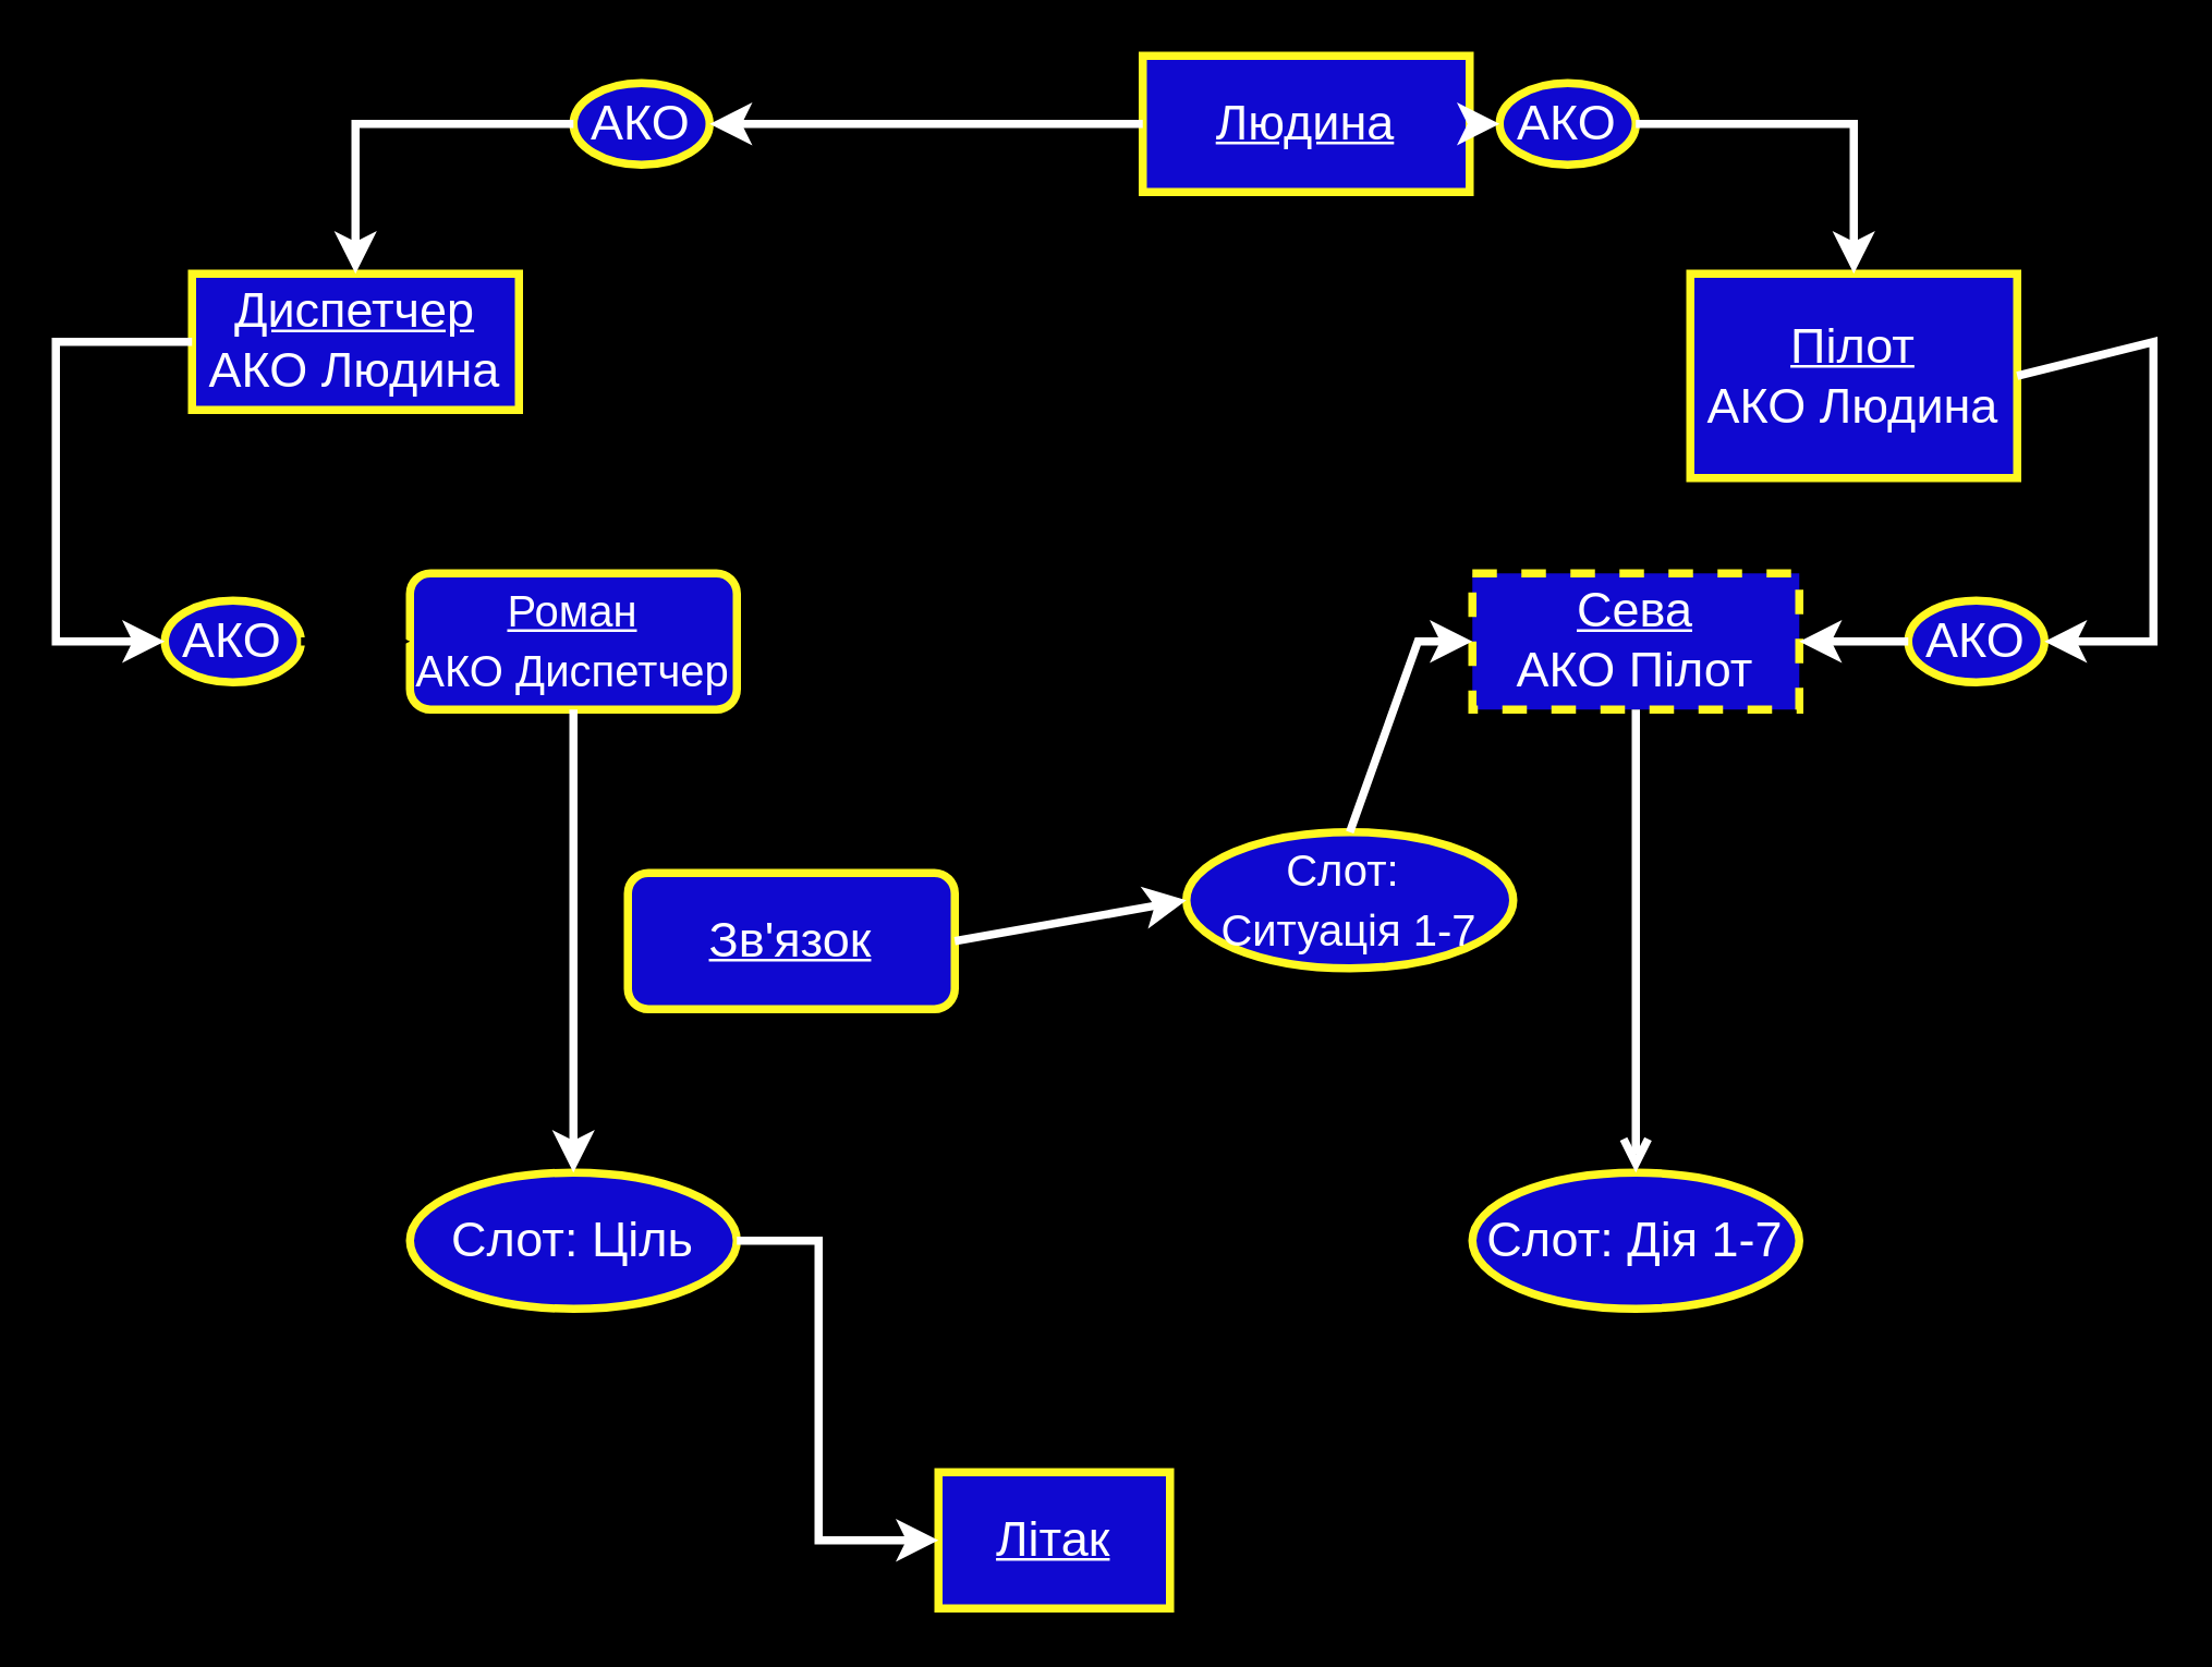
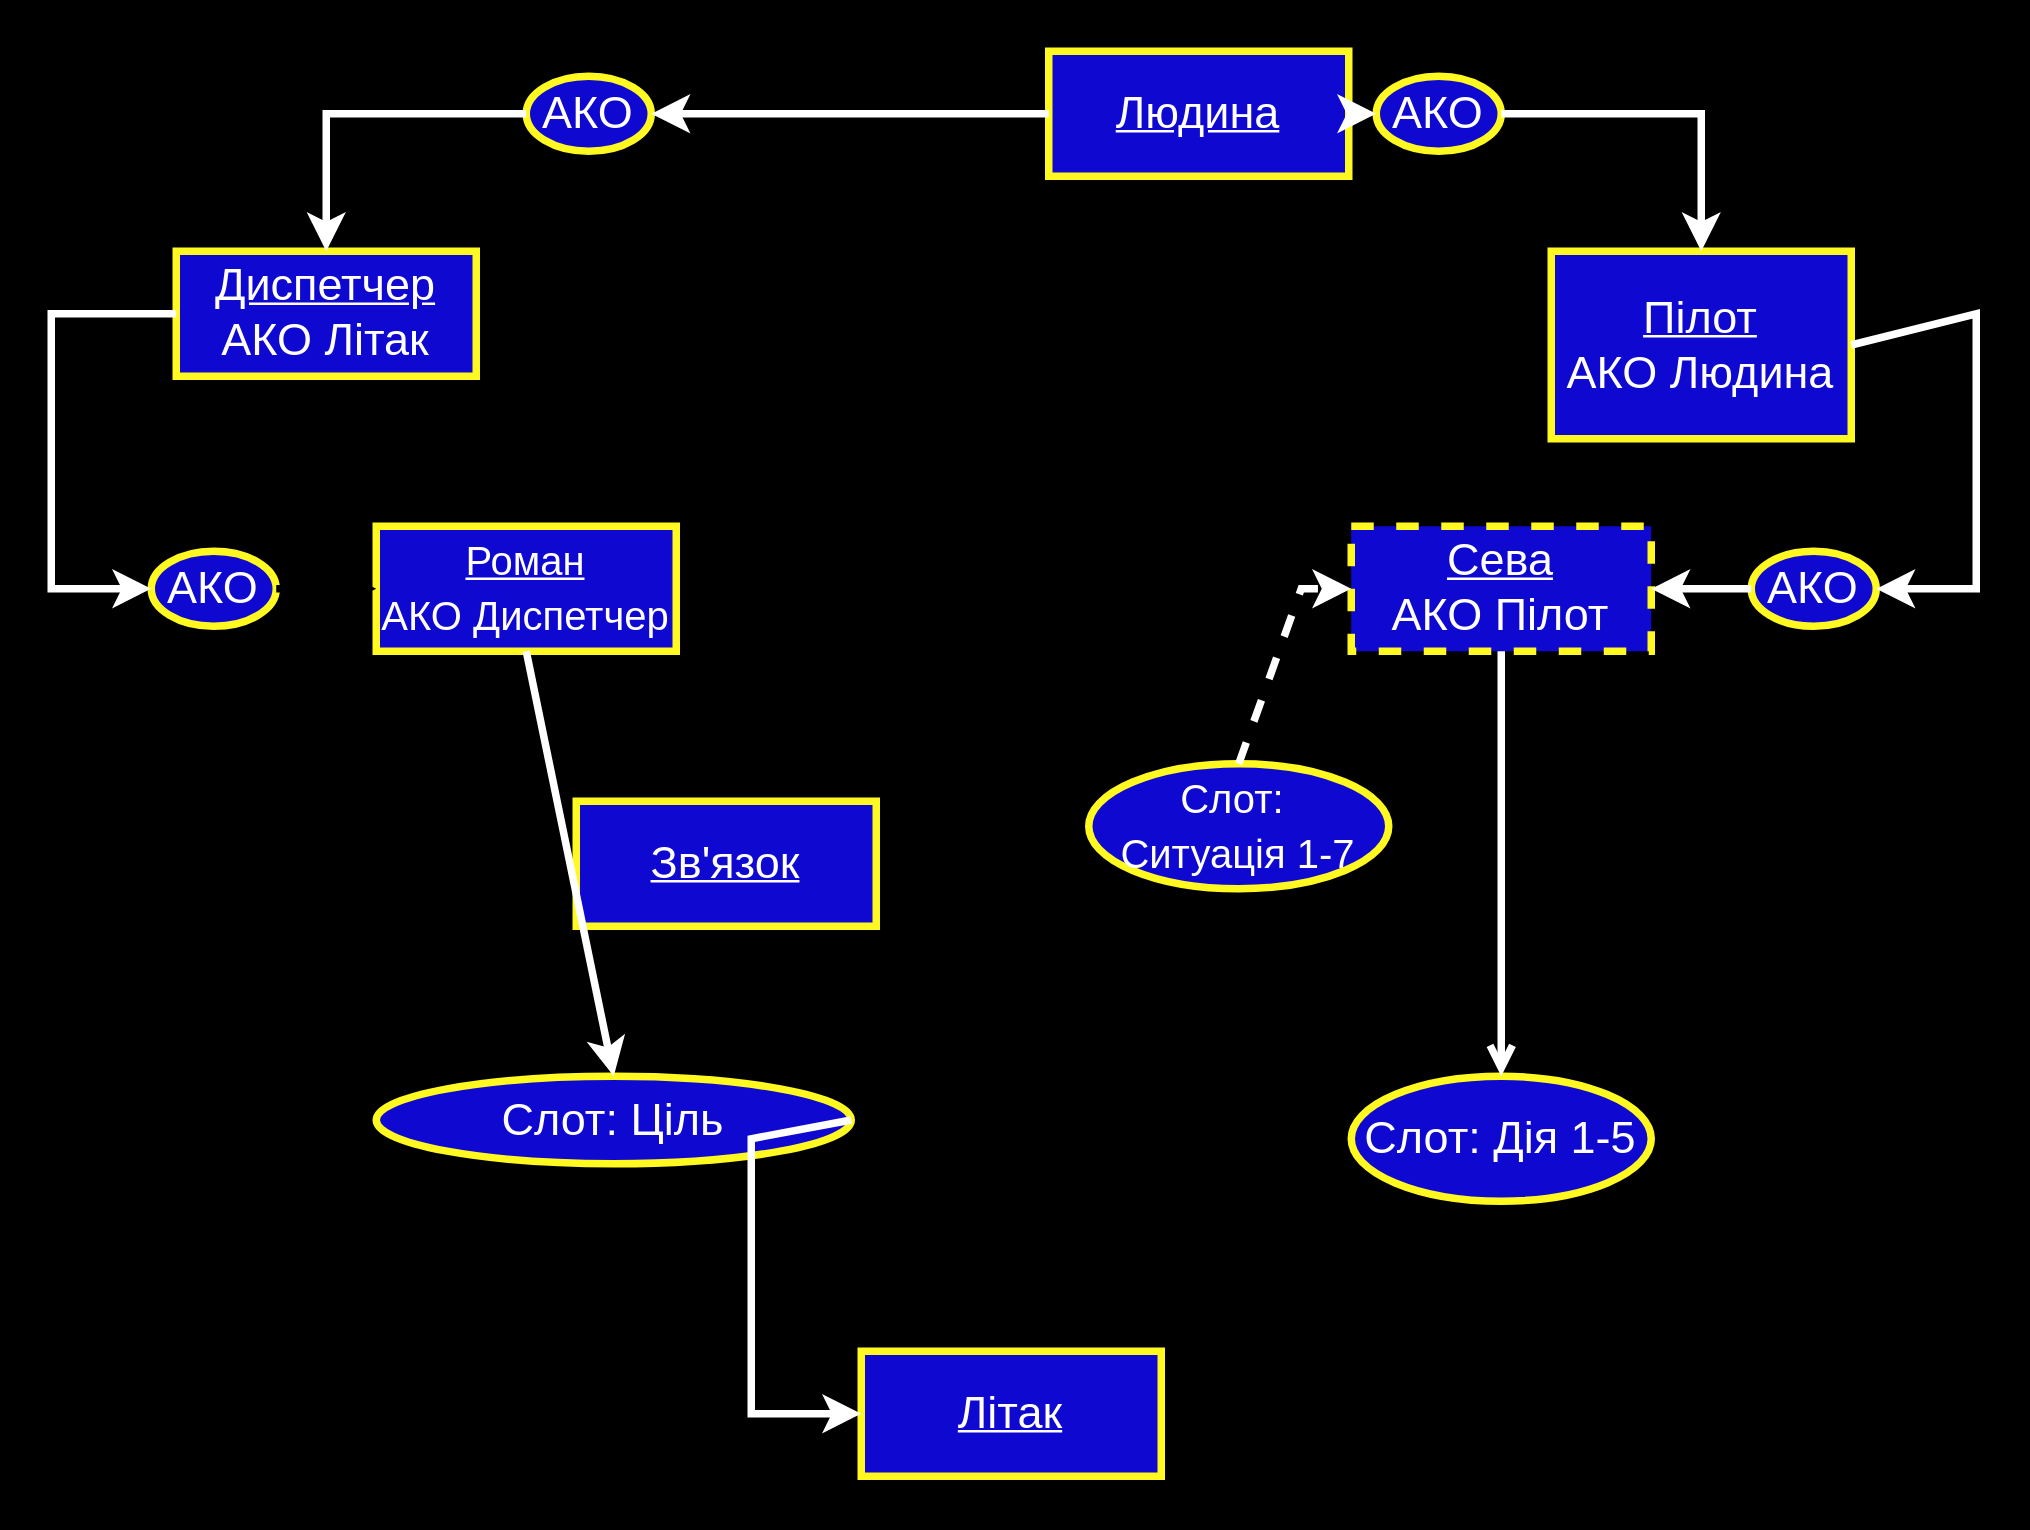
  <mxCell id="0" />
  <mxCell id="1" parent="0" />
  <mxCell id="2" value="&lt;u&gt;Людина&lt;/u&gt;" style="rounded=0;whiteSpace=wrap;html=1;strokeColor=#FFF821;strokeWidth=3;fillColor=#0F08D0;fontColor=#FFFFFF;fontSize=18;" vertex="1" parent="1"><mxGeometry x="419" y="20" width="120" height="50" as="geometry" /></mxCell>
  <mxCell id="3" value="АКО" style="ellipse;whiteSpace=wrap;html=1;strokeColor=#FFF821;strokeWidth=3;fillColor=#0F08D0;fontColor=#FFFFFF;fontSize=18;" vertex="1" parent="1"><mxGeometry x="210" y="30" width="50" height="30" as="geometry" /></mxCell>
- <mxCell id="4" value="&lt;u&gt;Диспетчер&lt;/u&gt;&lt;br&gt;АКО Людина" style="rounded=0;whiteSpace=wrap;html=1;strokeColor=#FFF821;strokeWidth=3;fillColor=#0F08D0;fontColor=#FFFFFF;fontSize=18;" vertex="1" parent="1"><mxGeometry x="70" y="100" width="120" height="50" as="geometry" /></mxCell>
+ <mxCell id="4" value="&lt;u&gt;Диспетчер&lt;/u&gt;&lt;br&gt;АКО Літак" style="rounded=0;whiteSpace=wrap;html=1;strokeColor=#FFF821;strokeWidth=3;fillColor=#0F08D0;fontColor=#FFFFFF;fontSize=18;" vertex="1" parent="1"><mxGeometry x="70" y="100" width="120" height="50" as="geometry" /></mxCell>
  <mxCell id="5" value="АКО" style="ellipse;whiteSpace=wrap;html=1;strokeColor=#FFF821;strokeWidth=3;fillColor=#0F08D0;fontColor=#FFFFFF;fontSize=18;" vertex="1" parent="1"><mxGeometry x="550" y="30" width="50" height="30" as="geometry" /></mxCell>
  <mxCell id="6" value="&lt;u&gt;Пілот&lt;/u&gt;&lt;br&gt;АКО Людина" style="rounded=0;whiteSpace=wrap;html=1;strokeColor=#FFF821;strokeWidth=3;fillColor=#0F08D0;fontColor=#FFFFFF;fontSize=18;" vertex="1" parent="1"><mxGeometry x="620" y="100" width="120" height="75" as="geometry" /></mxCell>
- <mxCell id="7" value="&lt;u&gt;Літак&lt;/u&gt;" style="rounded=0;whiteSpace=wrap;html=1;strokeColor=#FFF821;strokeWidth=3;fillColor=#0F08D0;fontColor=#FFFFFF;fontSize=18;" vertex="1" parent="1"><mxGeometry x="344" y="540" width="85" height="50" as="geometry" /></mxCell>
- <mxCell id="8" value="&lt;font style=&quot;font-size: 16px&quot;&gt;&lt;u&gt;Роман&lt;/u&gt;&lt;br&gt;АКО Диспетчер&lt;/font&gt;" style="whiteSpace=wrap;html=1;strokeColor=#FFF821;strokeWidth=3;fillColor=#0F08D0;fontColor=#FFFFFF;fontSize=18;rounded=1;" vertex="1" parent="1"><mxGeometry x="150" y="210" width="120" height="50" as="geometry" /></mxCell>
- <mxCell id="9" value="&lt;u&gt;Зв'язок&lt;/u&gt;" style="whiteSpace=wrap;html=1;strokeColor=#FFF821;strokeWidth=3;fillColor=#0F08D0;fontColor=#FFFFFF;fontSize=18;rounded=1;" vertex="1" parent="1"><mxGeometry x="230" y="320" width="120" height="50" as="geometry" /></mxCell>
+ <mxCell id="7" value="&lt;u&gt;Літак&lt;/u&gt;" style="rounded=0;whiteSpace=wrap;html=1;strokeColor=#FFF821;strokeWidth=3;fillColor=#0F08D0;fontColor=#FFFFFF;fontSize=18;" vertex="1" parent="1"><mxGeometry x="344" y="540" width="120" height="50" as="geometry" /></mxCell>
+ <mxCell id="8" value="&lt;font style=&quot;font-size: 16px&quot;&gt;&lt;u&gt;Роман&lt;/u&gt;&lt;br&gt;АКО Диспетчер&lt;/font&gt;" style="rounded=0;whiteSpace=wrap;html=1;strokeColor=#FFF821;strokeWidth=3;fillColor=#0F08D0;fontColor=#FFFFFF;fontSize=18;" vertex="1" parent="1"><mxGeometry x="150" y="210" width="120" height="50" as="geometry" /></mxCell>
+ <mxCell id="9" value="&lt;u&gt;Зв'язок&lt;/u&gt;" style="rounded=0;whiteSpace=wrap;html=1;strokeColor=#FFF821;strokeWidth=3;fillColor=#0F08D0;fontColor=#FFFFFF;fontSize=18;" vertex="1" parent="1"><mxGeometry x="230" y="320" width="120" height="50" as="geometry" /></mxCell>
  <mxCell id="10" value="&lt;u&gt;Сева&lt;/u&gt;&lt;br&gt;АКО Пілот" style="rounded=0;whiteSpace=wrap;html=1;strokeColor=#FFF821;strokeWidth=3;fillColor=#0F08D0;fontColor=#FFFFFF;fontSize=18;dashed=1;" vertex="1" parent="1"><mxGeometry x="540" y="210" width="120" height="50" as="geometry" /></mxCell>
  <mxCell id="11" value="АКО" style="ellipse;whiteSpace=wrap;html=1;strokeColor=#FFF821;strokeWidth=3;fillColor=#0F08D0;fontColor=#FFFFFF;fontSize=18;" vertex="1" parent="1"><mxGeometry x="60" y="220" width="50" height="30" as="geometry" /></mxCell>
  <mxCell id="12" value="АКО" style="ellipse;whiteSpace=wrap;html=1;strokeColor=#FFF821;strokeWidth=3;fillColor=#0F08D0;fontColor=#FFFFFF;fontSize=18;" vertex="1" parent="1"><mxGeometry x="700" y="220" width="50" height="30" as="geometry" /></mxCell>
  <mxCell id="13" value="&lt;font style=&quot;font-size: 16px ; line-height: 120%&quot;&gt;Слот:&amp;nbsp;&lt;br&gt;Ситуація 1-7&lt;/font&gt;" style="ellipse;whiteSpace=wrap;html=1;fontColor=#FFFFFF;strokeColor=#FFF821;strokeWidth=3;fillColor=#0F08D0;fontSize=18;perimeterSpacing=0;" vertex="1" parent="1"><mxGeometry x="435" y="305" width="120" height="50" as="geometry" /></mxCell>
  <mxCell id="14" value="" style="endArrow=classic;html=1;fontColor=#FFFFFF;strokeWidth=3;exitX=0;exitY=0.5;exitDx=0;exitDy=0;entryX=1;entryY=0.5;entryDx=0;entryDy=0;strokeColor=#FFFFFF;" edge="1" parent="1" source="2" target="3"><mxGeometry width="50" height="50" relative="1" as="geometry"><mxPoint x="300" y="250" as="sourcePoint" /><mxPoint x="350" y="200" as="targetPoint" /></mxGeometry></mxCell>
  <mxCell id="15" value="" style="endArrow=classic;html=1;fontColor=#FFFFFF;strokeWidth=3;exitX=0;exitY=0.5;exitDx=0;exitDy=0;entryX=0.5;entryY=0;entryDx=0;entryDy=0;rounded=0;strokeColor=#FFFFFF;" edge="1" parent="1" source="3" target="4"><mxGeometry width="50" height="50" relative="1" as="geometry"><mxPoint x="310" y="260" as="sourcePoint" /><mxPoint x="360" y="210" as="targetPoint" /><Array as="points"><mxPoint x="130" y="45" /></Array></mxGeometry></mxCell>
  <mxCell id="16" value="" style="endArrow=classic;html=1;fontColor=#FFFFFF;strokeWidth=3;exitX=0;exitY=0.5;exitDx=0;exitDy=0;entryX=0;entryY=0.5;entryDx=0;entryDy=0;rounded=0;strokeColor=#FFFFFF;" edge="1" parent="1" source="4" target="11"><mxGeometry width="50" height="50" relative="1" as="geometry"><mxPoint x="320" y="270" as="sourcePoint" /><mxPoint x="370" y="220" as="targetPoint" /><Array as="points"><mxPoint x="20" y="125" /><mxPoint x="20" y="235" /></Array></mxGeometry></mxCell>
  <mxCell id="17" value="" style="endArrow=classic;html=1;fontColor=#FFFFFF;strokeWidth=3;rounded=0;exitX=1;exitY=0.5;exitDx=0;exitDy=0;entryX=0;entryY=0.5;entryDx=0;entryDy=0;" edge="1" parent="1" source="11" target="8"><mxGeometry width="50" height="50" relative="1" as="geometry"><mxPoint x="330" y="280" as="sourcePoint" /><mxPoint x="150" y="235" as="targetPoint" /></mxGeometry></mxCell>
- <mxCell id="18" value="" style="endArrow=classic;html=1;fontColor=#FFFFFF;strokeWidth=3;rounded=0;exitX=1;exitY=0.5;exitDx=0;exitDy=0;entryX=0;entryY=0.5;entryDx=0;entryDy=0;strokeColor=#FFFFFF;" edge="1" parent="1" source="9" target="13"><mxGeometry width="50" height="50" relative="1" as="geometry"><mxPoint x="350" y="300" as="sourcePoint" /><mxPoint x="400" y="250" as="targetPoint" /></mxGeometry></mxCell>
- <mxCell id="19" value="" style="endArrow=classic;html=1;fontColor=#FFFFFF;strokeWidth=3;rounded=0;exitX=0.5;exitY=0;exitDx=0;exitDy=0;entryX=0;entryY=0.5;entryDx=0;entryDy=0;strokeColor=#FFFFFF;" edge="1" parent="1" source="13" target="10"><mxGeometry width="50" height="50" relative="1" as="geometry"><mxPoint x="360" y="310" as="sourcePoint" /><mxPoint x="410" y="260" as="targetPoint" /><Array as="points"><mxPoint x="520" y="235" /></Array></mxGeometry></mxCell>
+ <mxCell id="19" value="" style="endArrow=classic;html=1;fontColor=#FFFFFF;strokeWidth=3;rounded=0;exitX=0.5;exitY=0;exitDx=0;exitDy=0;entryX=0;entryY=0.5;entryDx=0;entryDy=0;strokeColor=#FFFFFF;dashed=1;" edge="1" parent="1" source="13" target="10"><mxGeometry width="50" height="50" relative="1" as="geometry"><mxPoint x="360" y="310" as="sourcePoint" /><mxPoint x="410" y="260" as="targetPoint" /><Array as="points"><mxPoint x="520" y="235" /></Array></mxGeometry></mxCell>
  <mxCell id="20" value="" style="endArrow=classic;html=1;fontColor=#FFFFFF;strokeWidth=3;rounded=0;exitX=1;exitY=0.5;exitDx=0;exitDy=0;entryX=0;entryY=0.5;entryDx=0;entryDy=0;strokeColor=#FFFFFF;" edge="1" parent="1" source="2" target="5"><mxGeometry width="50" height="50" relative="1" as="geometry"><mxPoint x="370" y="320" as="sourcePoint" /><mxPoint x="420" y="270" as="targetPoint" /></mxGeometry></mxCell>
  <mxCell id="21" value="" style="endArrow=classic;html=1;fontColor=#FFFFFF;strokeWidth=3;rounded=0;exitX=1;exitY=0.5;exitDx=0;exitDy=0;entryX=0.5;entryY=0;entryDx=0;entryDy=0;strokeColor=#FFFFFF;" edge="1" parent="1" source="5" target="6"><mxGeometry width="50" height="50" relative="1" as="geometry"><mxPoint x="380" y="330" as="sourcePoint" /><mxPoint x="430" y="280" as="targetPoint" /><Array as="points"><mxPoint x="680" y="45" /></Array></mxGeometry></mxCell>
  <mxCell id="22" value="" style="endArrow=classic;html=1;fontColor=#FFFFFF;strokeWidth=3;rounded=0;exitX=1;exitY=0.5;exitDx=0;exitDy=0;entryX=1;entryY=0.5;entryDx=0;entryDy=0;strokeColor=#FFFFFF;" edge="1" parent="1" source="6" target="12"><mxGeometry width="50" height="50" relative="1" as="geometry"><mxPoint x="390" y="340" as="sourcePoint" /><mxPoint x="440" y="290" as="targetPoint" /><Array as="points"><mxPoint x="790" y="125" /><mxPoint x="790" y="235" /></Array></mxGeometry></mxCell>
  <mxCell id="23" value="" style="endArrow=classic;html=1;fontColor=#FFFFFF;strokeWidth=3;rounded=0;exitX=0;exitY=0.5;exitDx=0;exitDy=0;entryX=1;entryY=0.5;entryDx=0;entryDy=0;strokeColor=#FFFFFF;" edge="1" parent="1" source="12" target="10"><mxGeometry width="50" height="50" relative="1" as="geometry"><mxPoint x="400" y="350" as="sourcePoint" /><mxPoint x="450" y="300" as="targetPoint" /></mxGeometry></mxCell>
- <mxCell id="24" value="Слот: Ціль" style="ellipse;whiteSpace=wrap;html=1;fontColor=#FFFFFF;strokeColor=#FFF821;strokeWidth=3;fillColor=#0F08D0;fontSize=18;" vertex="1" parent="1"><mxGeometry x="150" y="430" width="120" height="50" as="geometry" /></mxCell>
- <mxCell id="25" value="Слот: Дія 1-7" style="ellipse;whiteSpace=wrap;html=1;fontColor=#FFFFFF;strokeColor=#FFF821;strokeWidth=3;fillColor=#0F08D0;fontSize=18;" vertex="1" parent="1"><mxGeometry x="540" y="430" width="120" height="50" as="geometry" /></mxCell>
+ <mxCell id="24" value="Слот: Ціль" style="ellipse;whiteSpace=wrap;html=1;fontColor=#FFFFFF;strokeColor=#FFF821;strokeWidth=3;fillColor=#0F08D0;fontSize=18;" vertex="1" parent="1"><mxGeometry x="150" y="430" width="190" height="35" as="geometry" /></mxCell>
+ <mxCell id="25" value="Слот: Дія 1-5" style="ellipse;whiteSpace=wrap;html=1;fontColor=#FFFFFF;strokeColor=#FFF821;strokeWidth=3;fillColor=#0F08D0;fontSize=18;" vertex="1" parent="1"><mxGeometry x="540" y="430" width="120" height="50" as="geometry" /></mxCell>
  <mxCell id="26" value="" style="endArrow=open;html=1;fontColor=#FFFFFF;strokeWidth=3;rounded=0;exitX=0.5;exitY=1;exitDx=0;exitDy=0;entryX=0.5;entryY=0;entryDx=0;entryDy=0;strokeColor=#FFFFFF;" edge="1" parent="1" source="10" target="25"><mxGeometry width="50" height="50" relative="1" as="geometry"><mxPoint x="360" y="355" as="sourcePoint" /><mxPoint x="470" y="355" as="targetPoint" /></mxGeometry></mxCell>
  <mxCell id="27" value="" style="endArrow=classic;html=1;fontColor=#FFFFFF;strokeWidth=3;rounded=0;exitX=0.5;exitY=1;exitDx=0;exitDy=0;entryX=0.5;entryY=0;entryDx=0;entryDy=0;strokeColor=#FFFFFF;" edge="1" parent="1" source="8" target="24"><mxGeometry width="50" height="50" relative="1" as="geometry"><mxPoint x="370" y="365" as="sourcePoint" /><mxPoint x="480" y="365" as="targetPoint" /></mxGeometry></mxCell>
  <mxCell id="28" value="" style="endArrow=classic;html=1;fontColor=#FFFFFF;strokeWidth=3;rounded=0;exitX=1;exitY=0.5;exitDx=0;exitDy=0;entryX=0;entryY=0.5;entryDx=0;entryDy=0;strokeColor=#FFFFFF;" edge="1" parent="1" source="24" target="7"><mxGeometry width="50" height="50" relative="1" as="geometry"><mxPoint x="380" y="375" as="sourcePoint" /><mxPoint x="490" y="375" as="targetPoint" /><Array as="points"><mxPoint x="300" y="455" /><mxPoint x="300" y="565" /></Array></mxGeometry></mxCell>
